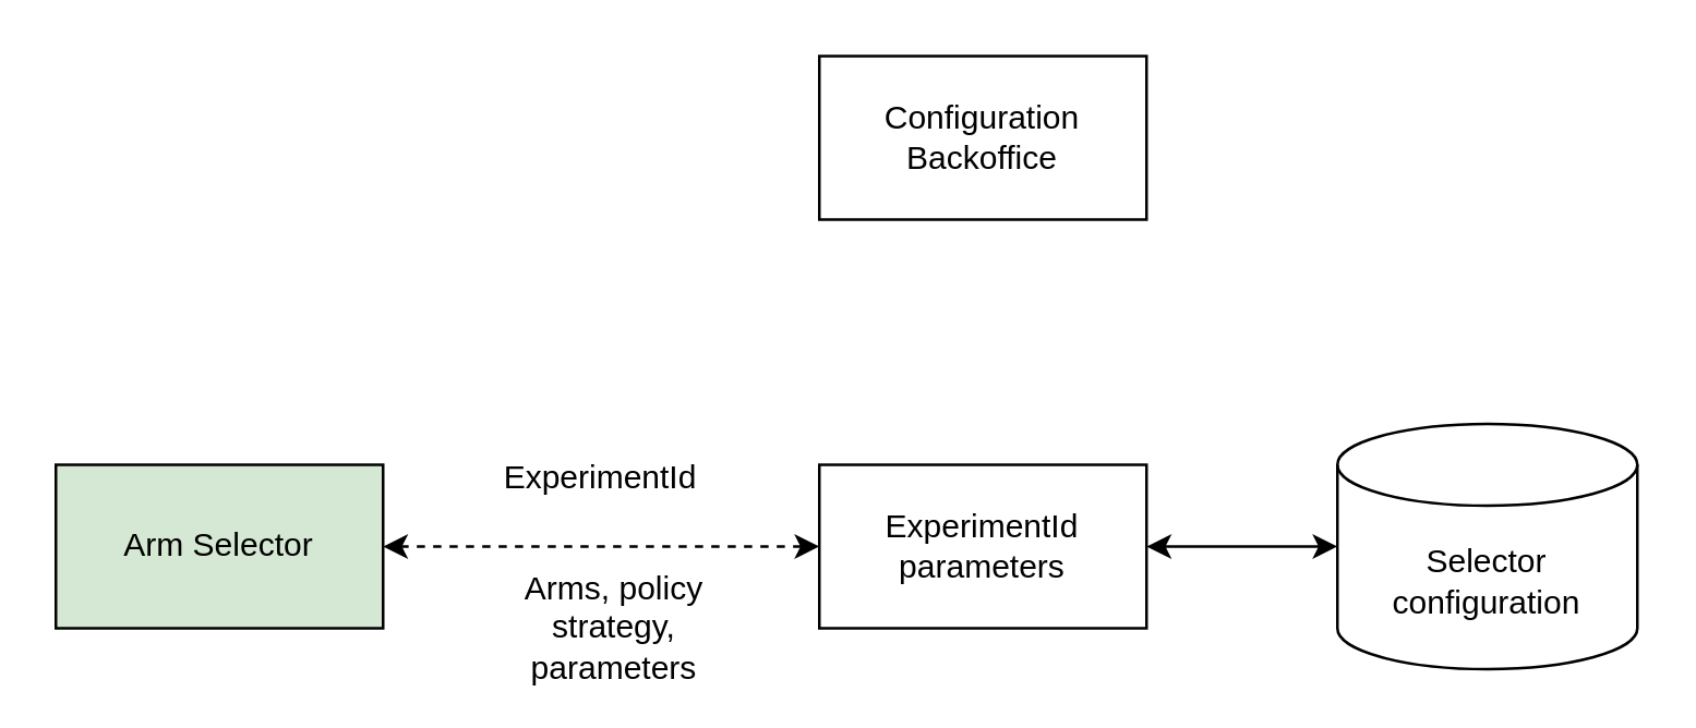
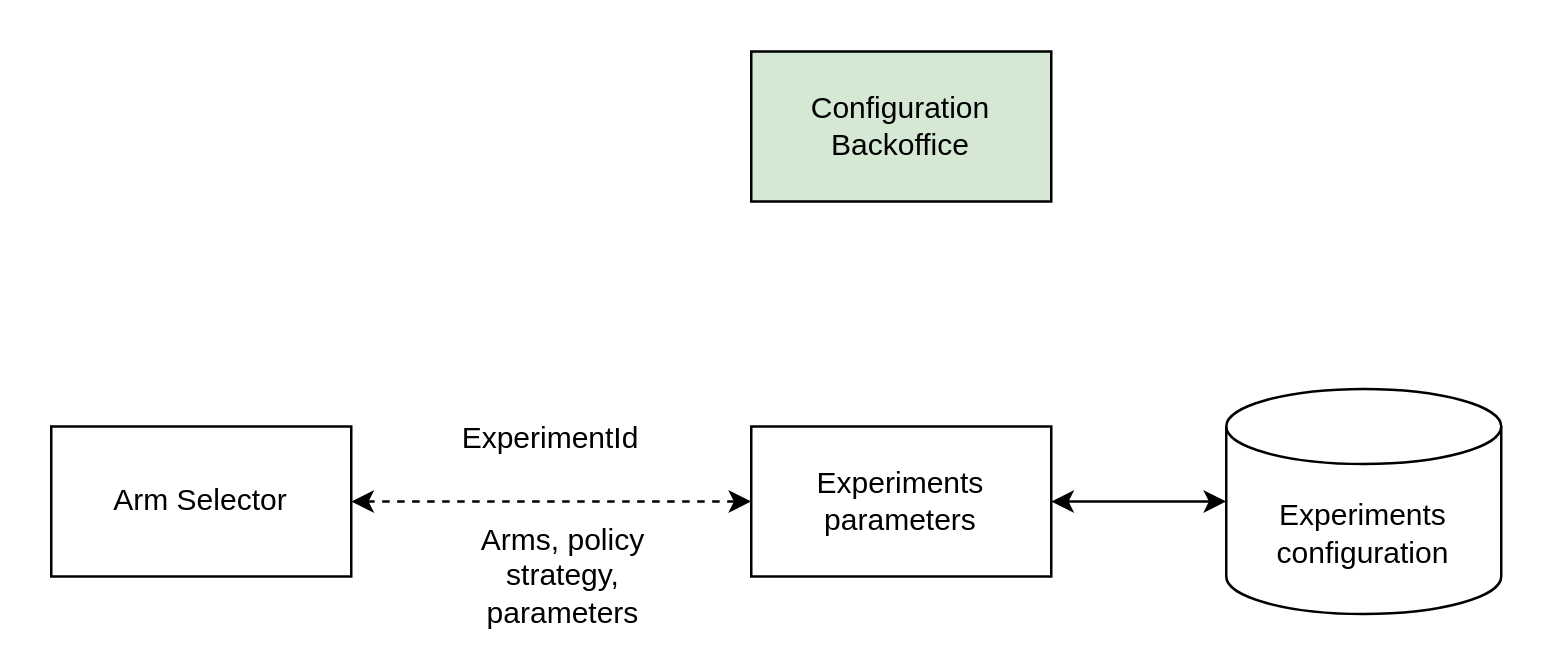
  <mxCell id="0" />
  <mxCell id="1" parent="0" />
- <mxCell id="2" value="Arm Selector" style="rounded=0;whiteSpace=wrap;html=1;fillColor=#d5e8d4;" vertex="1" parent="1"><mxGeometry x="20" y="170" width="120" height="60" as="geometry" /></mxCell>
- <mxCell id="3" value="ExperimentId parameters" style="rounded=0;whiteSpace=wrap;html=1;" vertex="1" parent="1"><mxGeometry x="300" y="170" width="120" height="60" as="geometry" /></mxCell>
- <mxCell id="4" value="Selector configuration" style="shape=cylinder3;whiteSpace=wrap;html=1;boundedLbl=1;backgroundOutline=1;size=15;" vertex="1" parent="1"><mxGeometry x="490" y="155" width="110" height="90" as="geometry" /></mxCell>
+ <mxCell id="2" value="Arm Selector" style="rounded=0;whiteSpace=wrap;html=1;" vertex="1" parent="1"><mxGeometry x="20" y="170" width="120" height="60" as="geometry" /></mxCell>
+ <mxCell id="3" value="Experiments parameters" style="rounded=0;whiteSpace=wrap;html=1;" vertex="1" parent="1"><mxGeometry x="300" y="170" width="120" height="60" as="geometry" /></mxCell>
+ <mxCell id="4" value="Experiments configuration" style="shape=cylinder3;whiteSpace=wrap;html=1;boundedLbl=1;backgroundOutline=1;size=15;" vertex="1" parent="1"><mxGeometry x="490" y="155" width="110" height="90" as="geometry" /></mxCell>
  <mxCell id="5" value="" style="endArrow=classic;startArrow=classic;html=1;rounded=0;exitX=1;exitY=0.5;exitDx=0;exitDy=0;entryX=0;entryY=0.5;entryDx=0;entryDy=0;dashed=1;" edge="1" parent="1" source="2" target="3"><mxGeometry width="50" height="50" relative="1" as="geometry"><mxPoint x="360" y="320" as="sourcePoint" /><mxPoint x="410" y="270" as="targetPoint" /></mxGeometry></mxCell>
  <mxCell id="6" value="" style="endArrow=classic;startArrow=classic;html=1;rounded=0;entryX=0;entryY=0.5;entryDx=0;entryDy=0;entryPerimeter=0;exitX=1;exitY=0.5;exitDx=0;exitDy=0;" edge="1" parent="1" source="3" target="4"><mxGeometry width="50" height="50" relative="1" as="geometry"><mxPoint x="360" y="320" as="sourcePoint" /><mxPoint x="410" y="270" as="targetPoint" /></mxGeometry></mxCell>
- <mxCell id="7" value="Configuration Backoffice" style="rounded=0;whiteSpace=wrap;html=1;" vertex="1" parent="1"><mxGeometry x="300" y="20" width="120" height="60" as="geometry" /></mxCell>
+ <mxCell id="7" value="Configuration Backoffice" style="rounded=0;whiteSpace=wrap;html=1;fillColor=#d5e8d4;" vertex="1" parent="1"><mxGeometry x="300" y="20" width="120" height="60" as="geometry" /></mxCell>
  <mxCell id="8" value="ExperimentId" style="text;html=1;strokeColor=none;fillColor=none;align=center;verticalAlign=middle;whiteSpace=wrap;rounded=0;" vertex="1" parent="1"><mxGeometry x="190" y="160" width="60" height="30" as="geometry" /></mxCell>
  <mxCell id="9" value="Arms, policy strategy, parameters" style="text;html=1;strokeColor=none;fillColor=none;align=center;verticalAlign=middle;whiteSpace=wrap;rounded=0;" vertex="1" parent="1"><mxGeometry x="170" y="215" width="110" height="30" as="geometry" /></mxCell>
